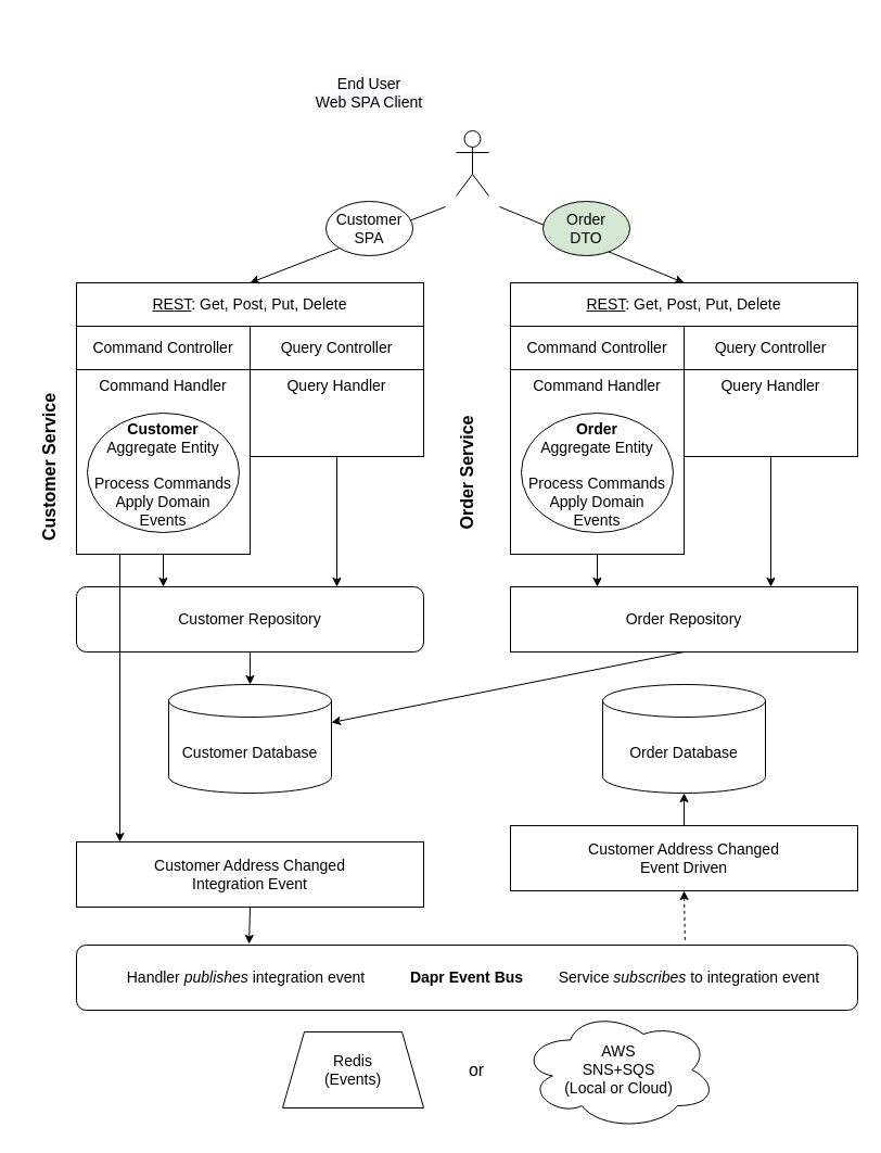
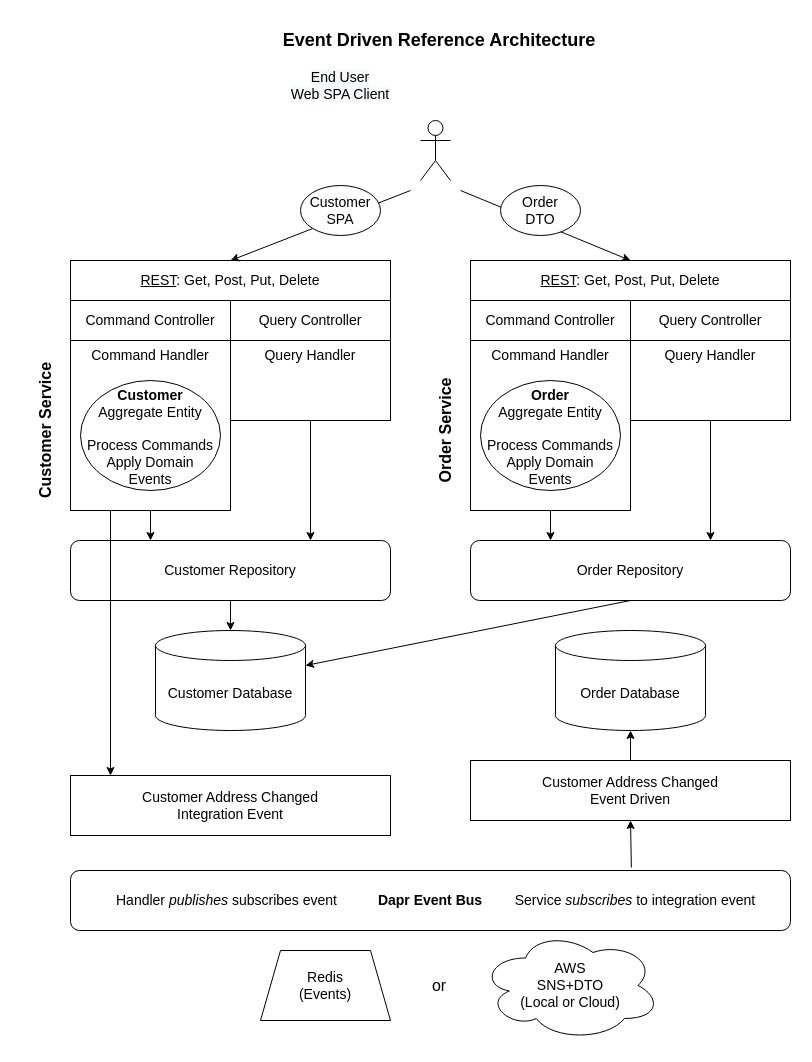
  <mxCell id="0" />
  <mxCell id="1" parent="0" />
  <mxCell id="2" style="edgeStyle=none;rounded=0;orthogonalLoop=1;jettySize=auto;html=1;exitX=0.25;exitY=1;exitDx=0;exitDy=0;entryX=0.125;entryY=0;entryDx=0;entryDy=0;entryPerimeter=0;fontSize=14;" parent="1" source="3" target="36" edge="1"><mxGeometry relative="1" as="geometry" /></mxCell>
  <mxCell id="3" value="Command Handler" style="rounded=0;whiteSpace=wrap;html=1;fontSize=14;fillColor=none;verticalAlign=top;" parent="1" vertex="1"><mxGeometry x="70" y="340" width="160" height="170" as="geometry" /></mxCell>
+ <mxCell id="4" value="Event Driven Reference Architecture" style="text;html=1;strokeColor=none;fillColor=none;align=center;verticalAlign=middle;whiteSpace=wrap;rounded=0;fontSize=18;fontStyle=1" parent="1" vertex="1"><mxGeometry x="234" y="20" width="410" height="40" as="geometry" /></mxCell>
  <mxCell id="5" style="rounded=0;orthogonalLoop=1;jettySize=auto;html=1;entryX=0.5;entryY=0;entryDx=0;entryDy=0;fontSize=16;" parent="1" target="12" edge="1"><mxGeometry relative="1" as="geometry"><mxPoint x="410" y="190" as="sourcePoint" /></mxGeometry></mxCell>
  <mxCell id="6" value="" style="shape=umlActor;verticalLabelPosition=bottom;verticalAlign=top;html=1;outlineConnect=0;fontSize=18;" parent="1" vertex="1"><mxGeometry x="420" y="120" width="30" height="60" as="geometry" /></mxCell>
  <mxCell id="7" style="edgeStyle=none;rounded=0;orthogonalLoop=1;jettySize=auto;html=1;exitX=0.25;exitY=1;exitDx=0;exitDy=0;entryX=0.25;entryY=0;entryDx=0;entryDy=0;fontSize=14;" parent="1" target="17" edge="1"><mxGeometry relative="1" as="geometry"><mxPoint x="150" y="510" as="sourcePoint" /></mxGeometry></mxCell>
  <mxCell id="8" value="Command Controller" style="rounded=0;whiteSpace=wrap;html=1;fontSize=14;fillColor=none;" parent="1" vertex="1"><mxGeometry x="70" y="300" width="160" height="40" as="geometry" /></mxCell>
  <mxCell id="9" style="edgeStyle=none;rounded=0;orthogonalLoop=1;jettySize=auto;html=1;entryX=0.75;entryY=0;entryDx=0;entryDy=0;fontSize=14;exitX=0.5;exitY=1;exitDx=0;exitDy=0;" parent="1" source="43" target="17" edge="1"><mxGeometry relative="1" as="geometry"><mxPoint x="310" y="520" as="sourcePoint" /></mxGeometry></mxCell>
  <mxCell id="10" value="Query Controller" style="rounded=0;whiteSpace=wrap;html=1;fontSize=14;fillColor=none;" parent="1" vertex="1"><mxGeometry x="230" y="300" width="160" height="40" as="geometry" /></mxCell>
  <mxCell id="11" value="Customer Service" style="text;html=1;strokeColor=none;fillColor=none;align=center;verticalAlign=middle;whiteSpace=wrap;rounded=0;fontSize=16;horizontal=0;fontStyle=1" parent="1" vertex="1"><mxGeometry x="20" y="260" width="50" height="340" as="geometry" /></mxCell>
  <mxCell id="12" value="&lt;u&gt;REST&lt;/u&gt;: Get, Post, Put, Delete" style="rounded=0;whiteSpace=wrap;html=1;fontSize=14;fillColor=none;" parent="1" vertex="1"><mxGeometry x="70" y="260" width="320" height="40" as="geometry" /></mxCell>
  <mxCell id="13" value="&lt;span style=&quot;color: rgb(0 , 0 , 0) ; font-family: &amp;#34;helvetica&amp;#34; ; font-size: 14px ; font-style: normal ; font-weight: 400 ; letter-spacing: normal ; text-indent: 0px ; text-transform: none ; word-spacing: 0px ; background-color: rgb(248 , 249 , 250) ; display: inline ; float: none&quot;&gt;End User&lt;br&gt;Web SPA Client&lt;/span&gt;" style="text;whiteSpace=wrap;html=1;fontSize=14;align=center;verticalAlign=middle;" parent="1" vertex="1"><mxGeometry x="220" y="70" width="240" height="30" as="geometry" /></mxCell>
  <mxCell id="14" value="Customer&lt;br&gt;SPA" style="ellipse;whiteSpace=wrap;html=1;fontSize=14;align=center;" parent="1" vertex="1"><mxGeometry x="300" y="185" width="80" height="50" as="geometry" /></mxCell>
  <mxCell id="15" value="&lt;b&gt;Customer&lt;/b&gt;&lt;br&gt;Aggregate Entity&lt;br&gt;&lt;br&gt;Process Commands&lt;br&gt;Apply Domain&lt;br&gt;Events" style="ellipse;whiteSpace=wrap;html=1;fontSize=14;align=center;fillColor=none;verticalAlign=top;" parent="1" vertex="1"><mxGeometry x="80" y="380" width="140" height="110" as="geometry" /></mxCell>
  <mxCell id="16" style="edgeStyle=none;rounded=0;orthogonalLoop=1;jettySize=auto;html=1;exitX=0.5;exitY=1;exitDx=0;exitDy=0;entryX=0.5;entryY=0;entryDx=0;entryDy=0;entryPerimeter=0;fontSize=14;" parent="1" source="17" target="18" edge="1"><mxGeometry relative="1" as="geometry" /></mxCell>
  <mxCell id="17" value="Customer Repository" style="whiteSpace=wrap;html=1;fontSize=14;fillColor=none;align=center;rounded=1;" parent="1" vertex="1"><mxGeometry x="70" y="540" width="320" height="60" as="geometry" /></mxCell>
  <mxCell id="18" value="Customer Database" style="shape=cylinder3;whiteSpace=wrap;html=1;boundedLbl=1;backgroundOutline=1;size=15;fontSize=14;fillColor=none;align=center;" parent="1" vertex="1"><mxGeometry x="155" y="630" width="150" height="100" as="geometry" /></mxCell>
  <mxCell id="19" value="Command Handler" style="rounded=0;whiteSpace=wrap;html=1;fontSize=14;fillColor=none;verticalAlign=top;" parent="1" vertex="1"><mxGeometry x="470" y="340" width="160" height="170" as="geometry" /></mxCell>
  <mxCell id="20" style="rounded=0;orthogonalLoop=1;jettySize=auto;html=1;entryX=0.5;entryY=0;entryDx=0;entryDy=0;fontSize=16;" parent="1" target="25" edge="1"><mxGeometry relative="1" as="geometry"><mxPoint x="460" y="190" as="sourcePoint" /></mxGeometry></mxCell>
  <mxCell id="21" style="edgeStyle=none;rounded=0;orthogonalLoop=1;jettySize=auto;html=1;exitX=0.25;exitY=1;exitDx=0;exitDy=0;entryX=0.25;entryY=0;entryDx=0;entryDy=0;fontSize=14;" parent="1" target="29" edge="1"><mxGeometry relative="1" as="geometry"><mxPoint x="550" y="510" as="sourcePoint" /></mxGeometry></mxCell>
  <mxCell id="22" value="Command Controller" style="rounded=0;whiteSpace=wrap;html=1;fontSize=14;fillColor=none;" parent="1" vertex="1"><mxGeometry x="470" y="300" width="160" height="40" as="geometry" /></mxCell>
  <mxCell id="23" style="edgeStyle=none;rounded=0;orthogonalLoop=1;jettySize=auto;html=1;entryX=0.75;entryY=0;entryDx=0;entryDy=0;fontSize=14;exitX=0.5;exitY=1;exitDx=0;exitDy=0;" parent="1" source="44" target="29" edge="1"><mxGeometry relative="1" as="geometry"><mxPoint x="710" y="440" as="sourcePoint" /></mxGeometry></mxCell>
  <mxCell id="24" value="Query Controller" style="rounded=0;whiteSpace=wrap;html=1;fontSize=14;fillColor=none;" parent="1" vertex="1"><mxGeometry x="630" y="300" width="160" height="40" as="geometry" /></mxCell>
  <mxCell id="25" value="&lt;u&gt;REST&lt;/u&gt;: Get, Post, Put, Delete" style="rounded=0;whiteSpace=wrap;html=1;fontSize=14;fillColor=none;" parent="1" vertex="1"><mxGeometry x="470" y="260" width="320" height="40" as="geometry" /></mxCell>
- <mxCell id="26" value="Order&lt;br&gt;DTO" style="ellipse;whiteSpace=wrap;html=1;fontSize=14;align=center;fillColor=#d5e8d4;" parent="1" vertex="1"><mxGeometry x="500" y="185" width="80" height="50" as="geometry" /></mxCell>
+ <mxCell id="26" value="Order&lt;br&gt;DTO" style="ellipse;whiteSpace=wrap;html=1;fontSize=14;align=center;" parent="1" vertex="1"><mxGeometry x="500" y="185" width="80" height="50" as="geometry" /></mxCell>
  <mxCell id="27" value="&lt;b&gt;Order&lt;/b&gt;&lt;br&gt;Aggregate Entity&lt;br&gt;&lt;br&gt;Process Commands&lt;br&gt;Apply Domain&lt;br&gt;Events" style="ellipse;whiteSpace=wrap;html=1;fontSize=14;align=center;fillColor=none;verticalAlign=top;" parent="1" vertex="1"><mxGeometry x="480" y="380" width="140" height="110" as="geometry" /></mxCell>
  <mxCell id="28" style="edgeStyle=none;rounded=0;orthogonalLoop=1;jettySize=auto;html=1;exitX=0.5;exitY=1;exitDx=0;exitDy=0;fontSize=14;" parent="1" source="29" target="18" edge="1"><mxGeometry relative="1" as="geometry" /></mxCell>
- <mxCell id="29" value="Order Repository" style="rounded=0;whiteSpace=wrap;html=1;fontSize=14;fillColor=none;align=center;" parent="1" vertex="1"><mxGeometry x="470" y="540" width="320" height="60" as="geometry" /></mxCell>
+ <mxCell id="29" value="Order Repository" style="whiteSpace=wrap;html=1;fontSize=14;fillColor=none;align=center;rounded=1;" parent="1" vertex="1"><mxGeometry x="470" y="540" width="320" height="60" as="geometry" /></mxCell>
  <mxCell id="30" value="Order Database" style="shape=cylinder3;whiteSpace=wrap;html=1;boundedLbl=1;backgroundOutline=1;size=15;fontSize=14;fillColor=none;align=center;" parent="1" vertex="1"><mxGeometry x="555" y="630" width="150" height="100" as="geometry" /></mxCell>
- <mxCell id="31" value="Order Service" style="text;html=1;strokeColor=none;fillColor=none;align=center;verticalAlign=middle;whiteSpace=wrap;rounded=0;fontSize=16;horizontal=0;fontStyle=1" parent="1" vertex="1"><mxGeometry x="405" y="265" width="50" height="340" as="geometry" /></mxCell>
+ <mxCell id="31" value="Order Service" style="text;html=1;strokeColor=none;fillColor=none;align=center;verticalAlign=middle;whiteSpace=wrap;rounded=0;fontSize=16;horizontal=0;fontStyle=1" parent="1" vertex="1"><mxGeometry x="420" y="260" width="50" height="340" as="geometry" /></mxCell>
  <mxCell id="32" style="edgeStyle=none;rounded=0;orthogonalLoop=1;jettySize=auto;html=1;exitX=0.5;exitY=0;exitDx=0;exitDy=0;entryX=0.5;entryY=1;entryDx=0;entryDy=0;entryPerimeter=0;fontSize=14;" parent="1" source="34" target="30" edge="1"><mxGeometry relative="1" as="geometry" /></mxCell>
- <mxCell id="33" style="edgeStyle=none;rounded=0;orthogonalLoop=1;jettySize=auto;html=1;exitX=0.5;exitY=1;exitDx=0;exitDy=0;entryX=0.779;entryY=-0.05;entryDx=0;entryDy=0;entryPerimeter=0;fontSize=14;endArrow=none;endFill=0;startArrow=classic;startFill=1;dashed=1;" parent="1" source="34" target="37" edge="1"><mxGeometry relative="1" as="geometry" /></mxCell>
+ <mxCell id="33" style="edgeStyle=none;rounded=0;orthogonalLoop=1;jettySize=auto;html=1;exitX=0.5;exitY=1;exitDx=0;exitDy=0;entryX=0.779;entryY=-0.05;entryDx=0;entryDy=0;entryPerimeter=0;fontSize=14;endArrow=none;endFill=0;startArrow=classic;startFill=1;" parent="1" source="34" target="37" edge="1"><mxGeometry relative="1" as="geometry" /></mxCell>
  <mxCell id="34" value="Customer Address Changed&lt;br&gt;Event Driven" style="rounded=0;whiteSpace=wrap;html=1;fontSize=14;fillColor=none;align=center;" parent="1" vertex="1"><mxGeometry x="470" y="760" width="320" height="60" as="geometry" /></mxCell>
- <mxCell id="35" style="edgeStyle=none;rounded=0;orthogonalLoop=1;jettySize=auto;html=1;exitX=0.5;exitY=1;exitDx=0;exitDy=0;entryX=0.221;entryY=-0.017;entryDx=0;entryDy=0;entryPerimeter=0;fontSize=14;" parent="1" source="36" target="37" edge="1"><mxGeometry relative="1" as="geometry" /></mxCell>
  <mxCell id="36" value="Customer Address Changed&lt;br&gt;Integration Event" style="rounded=0;whiteSpace=wrap;html=1;fontSize=14;fillColor=none;align=center;" parent="1" vertex="1"><mxGeometry x="70" y="775" width="320" height="60" as="geometry" /></mxCell>
  <mxCell id="37" value="&lt;b&gt;Dapr Event Bus&lt;/b&gt;" style="rounded=1;whiteSpace=wrap;html=1;fontSize=14;fillColor=none;align=center;" parent="1" vertex="1"><mxGeometry x="70" y="870" width="720" height="60" as="geometry" /></mxCell>
  <mxCell id="38" value="Redis&lt;br&gt;(Events)" style="shape=trapezoid;perimeter=trapezoidPerimeter;whiteSpace=wrap;html=1;fixedSize=1;fontSize=14;fillColor=none;align=center;" parent="1" vertex="1"><mxGeometry x="260" y="950" width="130" height="70" as="geometry" /></mxCell>
- <mxCell id="39" value="AWS&lt;br&gt;SNS+SQS&lt;br&gt;(Local or Cloud)" style="ellipse;shape=cloud;whiteSpace=wrap;html=1;fontSize=14;fillColor=none;align=center;" parent="1" vertex="1"><mxGeometry x="480" y="930" width="180" height="110" as="geometry" /></mxCell>
- <mxCell id="40" value="Handler &lt;i&gt;publishes&lt;/i&gt; integration event" style="text;html=1;strokeColor=none;align=center;verticalAlign=middle;whiteSpace=wrap;rounded=0;fontSize=14;" parent="1" vertex="1"><mxGeometry x="110" y="890" width="232.5" height="20" as="geometry" /></mxCell>
+ <mxCell id="39" value="AWS&lt;br&gt;SNS+DTO&lt;br&gt;(Local or Cloud)" style="ellipse;shape=cloud;whiteSpace=wrap;html=1;fontSize=14;fillColor=none;align=center;" parent="1" vertex="1"><mxGeometry x="480" y="930" width="180" height="110" as="geometry" /></mxCell>
+ <mxCell id="40" value="Handler &lt;i&gt;publishes&lt;/i&gt; subscribes event" style="text;html=1;strokeColor=none;align=center;verticalAlign=middle;whiteSpace=wrap;rounded=0;fontSize=14;" parent="1" vertex="1"><mxGeometry x="110" y="890" width="232.5" height="20" as="geometry" /></mxCell>
  <mxCell id="41" value="Service &lt;span&gt;&lt;i&gt;subscribes&lt;/i&gt;&lt;/span&gt; to integration event" style="text;html=1;strokeColor=none;align=center;verticalAlign=middle;whiteSpace=wrap;rounded=0;fontSize=14;fontStyle=0" parent="1" vertex="1"><mxGeometry x="500" y="890" width="270" height="20" as="geometry" /></mxCell>
  <mxCell id="42" value="or" style="text;html=1;strokeColor=none;fillColor=none;align=center;verticalAlign=middle;whiteSpace=wrap;rounded=0;fontSize=16;" parent="1" vertex="1"><mxGeometry x="419" y="975" width="40" height="20" as="geometry" /></mxCell>
  <mxCell id="43" value="Query Handler" style="rounded=0;whiteSpace=wrap;html=1;fontSize=14;fillColor=none;verticalAlign=top;" vertex="1" parent="1"><mxGeometry x="230" y="340" width="160" height="80" as="geometry" /></mxCell>
  <mxCell id="44" value="Query Handler" style="rounded=0;whiteSpace=wrap;html=1;fontSize=14;fillColor=none;verticalAlign=top;" vertex="1" parent="1"><mxGeometry x="630" y="340" width="160" height="80" as="geometry" /></mxCell>
